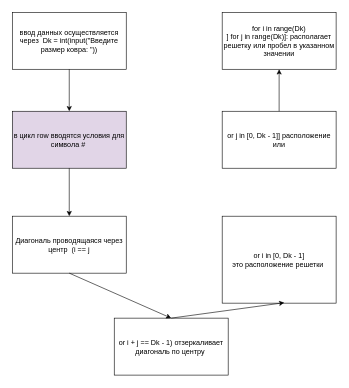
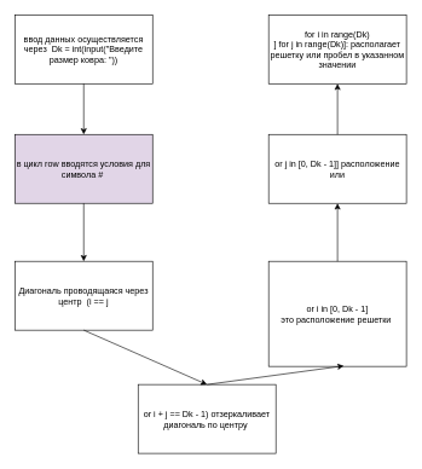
  <mxCell id="0" />
  <mxCell id="1" parent="0" />
  <mxCell id="2" value="ввод данных осуществляется через&amp;nbsp;&amp;nbsp;Dk = int(input(&quot;Введите размер ковра: &quot;))" style="rounded=0;whiteSpace=wrap;html=1;" vertex="1" parent="1"><mxGeometry x="20" y="20" width="190" height="95" as="geometry" /></mxCell>
  <mxCell id="3" value="в цикл row вводятся условия для символа #&amp;nbsp;" style="rounded=0;whiteSpace=wrap;html=1;fillColor=#e1d5e7;" vertex="1" parent="1"><mxGeometry x="20" y="185" width="190" height="95" as="geometry" /></mxCell>
  <mxCell id="4" value="or i in [0, Dk - 1]&lt;div&gt;это расположение решетки&amp;nbsp;&lt;/div&gt;" style="rounded=0;whiteSpace=wrap;html=1;" vertex="1" parent="1"><mxGeometry x="370" y="360" width="190" height="145" as="geometry" /></mxCell>
  <mxCell id="5" value="or j in [0, Dk - 1]] расположение или" style="rounded=0;whiteSpace=wrap;html=1;" vertex="1" parent="1"><mxGeometry x="370" y="185" width="190" height="95" as="geometry" /></mxCell>
  <mxCell id="6" value="Диагональ проводящаяся через центр&amp;nbsp;&amp;nbsp;(i == j&lt;span style=&quot;color: rgba(0, 0, 0, 0); font-family: monospace; font-size: 0px; text-align: start; text-wrap: nowrap;&quot;&gt;%3CmxGraphModel%3E%3Croot%3E%3CmxCell%20id%3D%220%22%2F%3E%3CmxCell%20id%3D%221%22%20parent%3D%220%22%2F%3E%3CmxCell%20id%3D%222%22%20value%3D%22or%20j%20in%20%5B0%2C%20Dk%20-%201%5D%5D%20%D1%80%D0%B0%D1%81%D0%BF%D0%BE%D0%BB%D0%BE%D0%B6%D0%B5%D0%BD%D0%B8%D0%B5%20%D0%BF%D1%80%D0%BE%D0%B1%D0%B5%D0%BB%D0%B0%22%20style%3D%22rounded%3D0%3BwhiteSpace%3Dwrap%3Bhtml%3D1%3B%22%20vertex%3D%221%22%20parent%3D%221%22%3E%3CmxGeometry%20x%3D%22220%22%20y%3D%22470%22%20width%3D%22190%22%20height%3D%2295%22%20as%3D%22geometry%22%2F%3E%3C%2FmxCell%3E%3C%2Froot%3E%3C%2FmxGraphModel%3E&lt;/span&gt;&lt;span style=&quot;color: rgba(0, 0, 0, 0); font-family: monospace; font-size: 0px; text-align: start; text-wrap: nowrap;&quot;&gt;%3CmxGraphModel%3E%3Croot%3E%3CmxCell%20id%3D%220%22%2F%3E%3CmxCell%20id%3D%221%22%20parent%3D%220%22%2F%3E%3CmxCell%20id%3D%222%22%20value%3D%22or%20j%20in%20%5B0%2C%20Dk%20-%201%5D%5D%20%D1%80%D0%B0%D1%81%D0%BF%D0%BE%D0%BB%D0%BE%D0%B6%D0%B5%D0%BD%D0%B8%D0%B5%20%D0%BF%D1%80%D0%BE%D0%B1%D0%B5%D0%BB%D0%B0%22%20style%3D%22rounded%3D0%3BwhiteSpace%3Dwrap%3Bhtml%3D1%3B%22%20vertex%3D%221%22%20parent%3D%221%22%3E%3CmxGeometry%20x%3D%22220%22%20y%3D%22470%22%20width%3D%22190%22%20height%3D%2295%22%20as%3D%22geometry%22%2F%3E%3C%2FmxCell%3E%3C%2Froot%3E%3C%2FmxGraphModel%3E&lt;/span&gt;" style="rounded=0;whiteSpace=wrap;html=1;" vertex="1" parent="1"><mxGeometry x="20" y="360" width="190" height="95" as="geometry" /></mxCell>
  <mxCell id="7" value="or i + j == Dk - 1) отзеркаливает диагональ по центру&amp;nbsp;" style="rounded=0;whiteSpace=wrap;html=1;" vertex="1" parent="1"><mxGeometry x="190" y="530" width="190" height="95" as="geometry" /></mxCell>
  <mxCell id="8" value="&lt;div&gt;for i in range(Dk)&lt;/div&gt;&lt;div&gt;] for j in range(Dk)]: располагает решетку или пробел в указанном значении&lt;/div&gt;" style="rounded=0;whiteSpace=wrap;html=1;" vertex="1" parent="1"><mxGeometry x="370" y="20" width="190" height="95" as="geometry" /></mxCell>
  <mxCell id="9" value="" style="endArrow=classic;html=1;rounded=0;exitX=0.5;exitY=1;exitDx=0;exitDy=0;entryX=0.5;entryY=0;entryDx=0;entryDy=0;" edge="1" parent="1" source="2" target="3"><mxGeometry width="50" height="50" relative="1" as="geometry"><mxPoint x="400" y="350" as="sourcePoint" /><mxPoint x="450" y="300" as="targetPoint" /></mxGeometry></mxCell>
  <mxCell id="10" value="" style="endArrow=classic;html=1;rounded=0;exitX=0.5;exitY=1;exitDx=0;exitDy=0;entryX=0.5;entryY=0;entryDx=0;entryDy=0;" edge="1" parent="1" source="3" target="6"><mxGeometry width="50" height="50" relative="1" as="geometry"><mxPoint x="125" y="155" as="sourcePoint" /><mxPoint x="125" y="230" as="targetPoint" /></mxGeometry></mxCell>
  <mxCell id="11" value="" style="endArrow=classic;html=1;rounded=0;exitX=0.5;exitY=1;exitDx=0;exitDy=0;entryX=0.5;entryY=0;entryDx=0;entryDy=0;" edge="1" parent="1" source="6" target="7"><mxGeometry width="50" height="50" relative="1" as="geometry"><mxPoint x="125" y="325" as="sourcePoint" /><mxPoint x="85" y="480" as="targetPoint" /></mxGeometry></mxCell>
  <mxCell id="12" value="" style="endArrow=classic;html=1;rounded=0;exitX=0.5;exitY=0;exitDx=0;exitDy=0;entryX=0.545;entryY=0.995;entryDx=0;entryDy=0;entryPerimeter=0;" edge="1" parent="1" source="7" target="4"><mxGeometry width="50" height="50" relative="1" as="geometry"><mxPoint x="85" y="575" as="sourcePoint" /><mxPoint x="295" y="590" as="targetPoint" /></mxGeometry></mxCell>
+ <mxCell id="13" value="" style="endArrow=classic;html=1;rounded=0;exitX=0.5;exitY=0;exitDx=0;exitDy=0;entryX=0.5;entryY=1;entryDx=0;entryDy=0;" edge="1" parent="1" source="4" target="5"><mxGeometry width="50" height="50" relative="1" as="geometry"><mxPoint x="295" y="590" as="sourcePoint" /><mxPoint x="448" y="345" as="targetPoint" /></mxGeometry></mxCell>
  <mxCell id="14" value="" style="endArrow=classic;html=1;rounded=0;exitX=0.5;exitY=0;exitDx=0;exitDy=0;entryX=0.5;entryY=1;entryDx=0;entryDy=0;" edge="1" parent="1" source="5" target="8"><mxGeometry width="50" height="50" relative="1" as="geometry"><mxPoint x="475" y="370" as="sourcePoint" /><mxPoint x="475" y="290" as="targetPoint" /></mxGeometry></mxCell>
